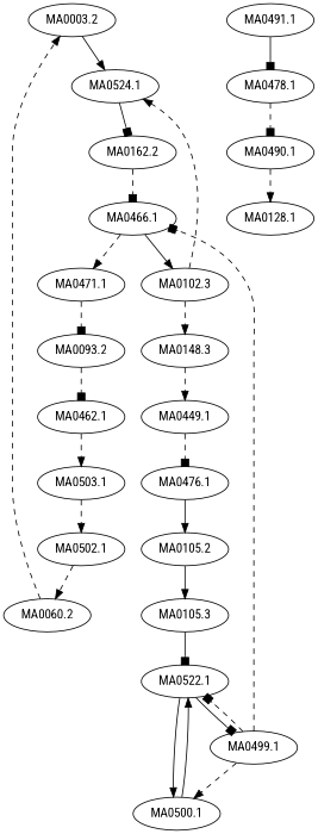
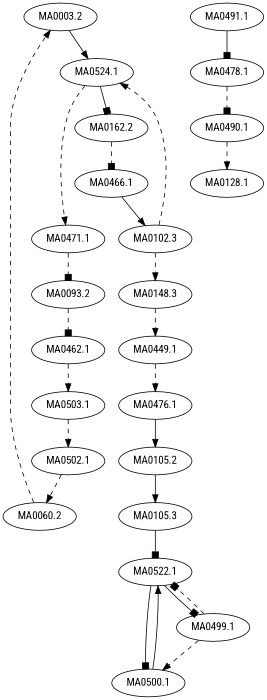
  digraph {
    fontname="Roboto Condensed"
    rankdir=TB
    node [fontname="Roboto Condensed"]
    edge [arrowhead=normal fontname="Roboto Condensed" style=dashed]
    "MA0003.2"
    "MA0524.1"
    "MA0162.2"
    "MA0471.1"
    "MA0466.1"
    "MA0093.2"
    "MA0060.2"
    "MA0462.1"
    "MA0503.1"
    "MA0502.1"
    "MA0102.3"
    "MA0148.3"
    n13 [label="MA0449.1"]
    "MA0476.1"
    "MA0105.2"
    "MA0105.3"
    "MA0522.1"
    "MA0499.1"
    "MA0500.1"
    "MA0491.1"
    "MA0478.1"
    "MA0490.1"
    n23 [label="MA0128.1"]
    "MA0003.2" -> "MA0524.1" [style=solid]
    "MA0524.1" -> "MA0162.2" [arrowhead=box style=solid]
-   "MA0466.1" -> "MA0471.1"
+   "MA0524.1" -> "MA0471.1"
    "MA0162.2" -> "MA0466.1" [arrowhead=box]
    "MA0471.1" -> "MA0093.2" [arrowhead=box]
    "MA0466.1" -> "MA0102.3" [style=solid]
    "MA0093.2" -> "MA0462.1" [arrowhead=box]
    "MA0060.2" -> "MA0003.2"
    "MA0462.1" -> "MA0503.1"
    "MA0503.1" -> "MA0502.1"
    "MA0502.1" -> "MA0060.2"
    "MA0102.3" -> "MA0524.1"
    "MA0102.3" -> "MA0148.3"
    "MA0148.3" -> n13
-   n13 -> "MA0476.1" [arrowhead=box]
+   n13 -> "MA0476.1"
    "MA0476.1" -> "MA0105.2" [style=solid]
    "MA0105.2" -> "MA0105.3" [style=solid]
    "MA0105.3" -> "MA0522.1" [arrowhead=box style=solid]
    "MA0522.1" -> "MA0499.1" [arrowhead=box style=solid]
-   "MA0522.1" -> "MA0500.1" [style=solid]
-   "MA0499.1" -> "MA0466.1" [arrowhead=box]
+   "MA0522.1" -> "MA0500.1" [arrowhead=box style=solid]
    "MA0499.1" -> "MA0522.1" [arrowhead=box]
    "MA0499.1" -> "MA0500.1"
    "MA0500.1" -> "MA0522.1" [style=solid]
    "MA0491.1" -> "MA0478.1" [arrowhead=box style=solid]
    "MA0478.1" -> "MA0490.1" [arrowhead=box]
    "MA0490.1" -> n23
  }
